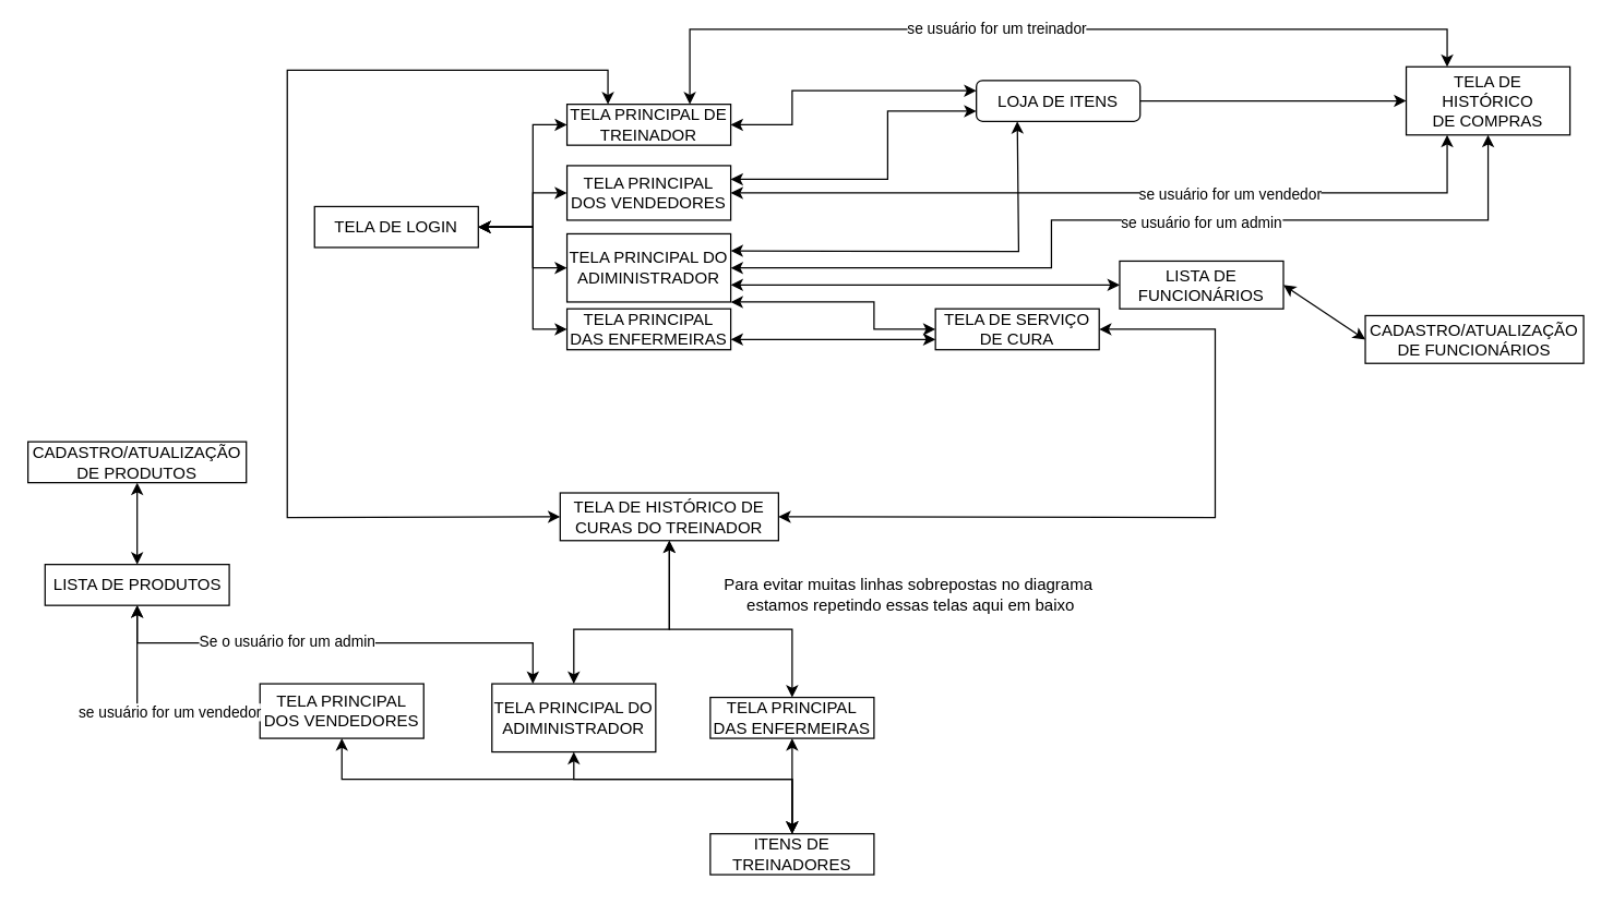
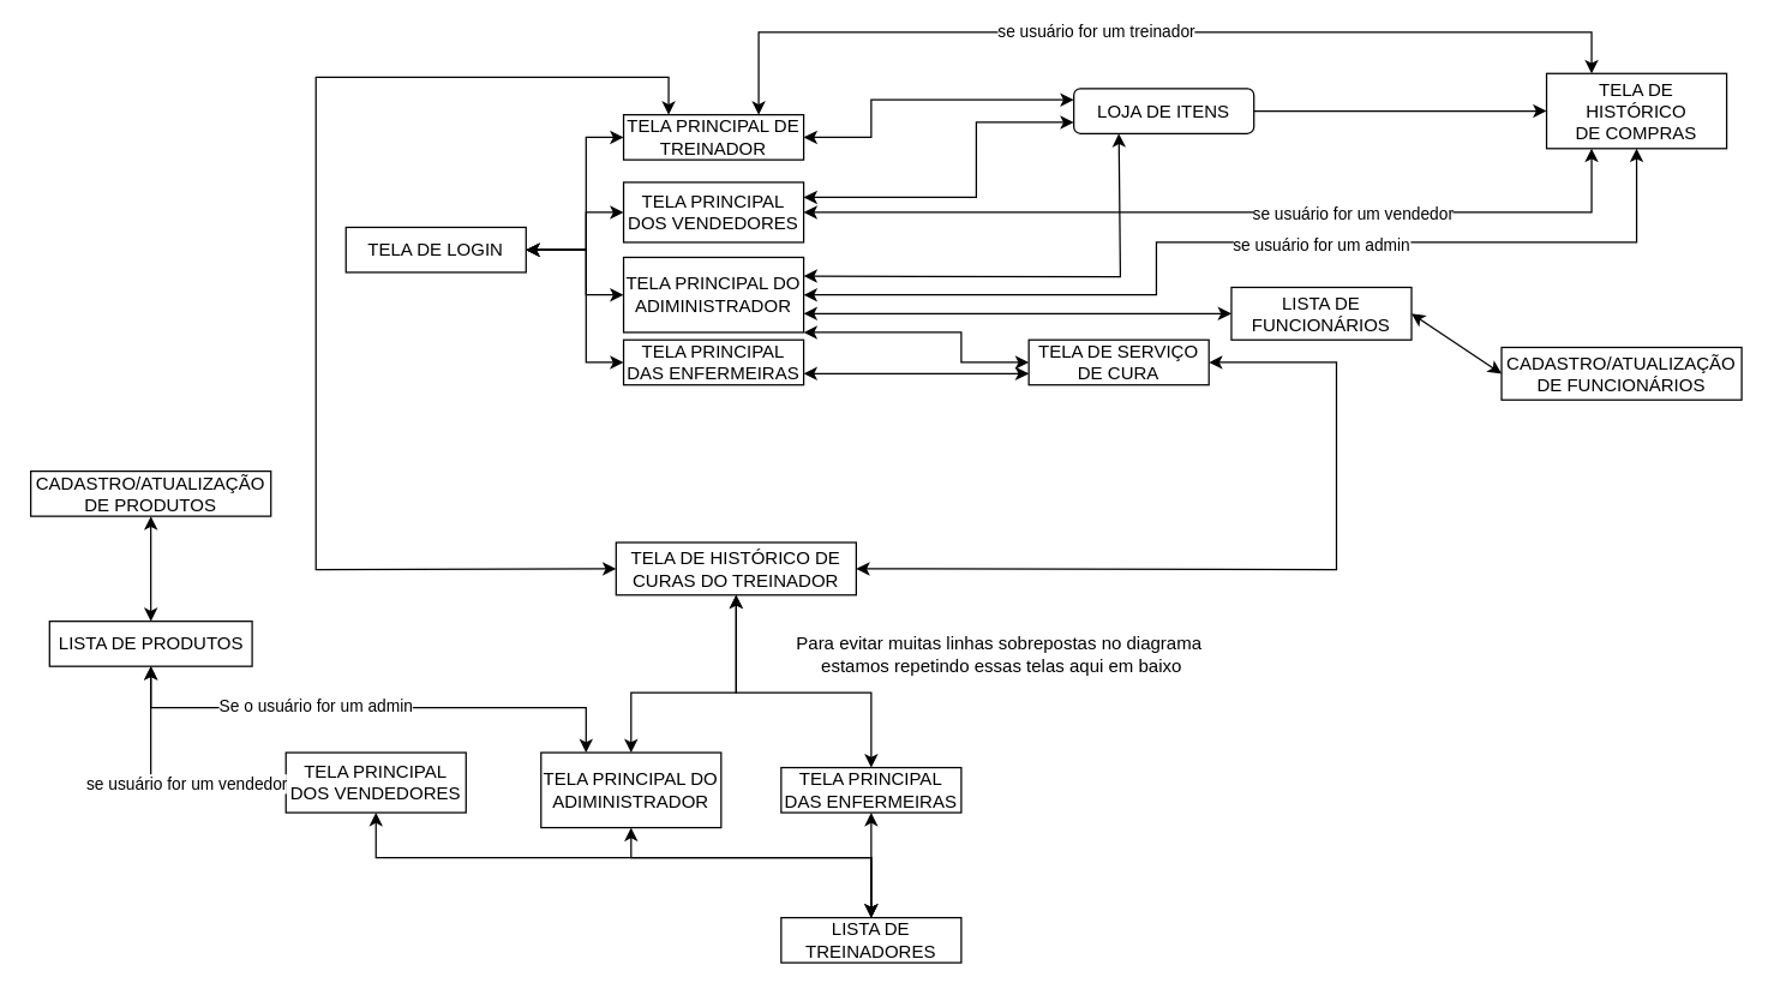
  <mxCell id="0" />
  <mxCell id="1" parent="0" />
  <mxCell id="2" value="TELA DE LOGIN" style="rounded=0;whiteSpace=wrap;html=1;" parent="1" vertex="1"><mxGeometry x="230" y="151" width="120" height="30" as="geometry" /></mxCell>
  <mxCell id="3" value="TELA PRINCIPAL DE TREINADOR" style="rounded=0;whiteSpace=wrap;html=1;" parent="1" vertex="1"><mxGeometry x="415" y="76" width="120" height="30" as="geometry" /></mxCell>
  <mxCell id="4" style="edgeStyle=orthogonalEdgeStyle;rounded=0;orthogonalLoop=1;jettySize=auto;html=1;exitX=1;exitY=0.25;exitDx=0;exitDy=0;startArrow=classic;startFill=1;entryX=0;entryY=0.75;entryDx=0;entryDy=0;" parent="1" source="5" target="10" edge="1"><mxGeometry relative="1" as="geometry"><Array as="points"><mxPoint x="650" y="131" /><mxPoint x="650" y="81" /></Array><mxPoint x="540" y="131" as="sourcePoint" /><mxPoint x="700" y="89" as="targetPoint" /></mxGeometry></mxCell>
  <mxCell id="5" value="TELA PRINCIPAL DOS VENDEDORES" style="rounded=0;whiteSpace=wrap;html=1;" parent="1" vertex="1"><mxGeometry x="415" y="121" width="120" height="40" as="geometry" /></mxCell>
  <mxCell id="6" value="TELA PRINCIPAL DO ADIMINISTRADOR" style="rounded=0;whiteSpace=wrap;html=1;" parent="1" vertex="1"><mxGeometry x="415" y="171" width="120" height="50" as="geometry" /></mxCell>
  <mxCell id="7" style="edgeStyle=orthogonalEdgeStyle;rounded=0;orthogonalLoop=1;jettySize=auto;html=1;exitX=1;exitY=0.75;exitDx=0;exitDy=0;entryX=0;entryY=0.75;entryDx=0;entryDy=0;startArrow=classic;startFill=1;" parent="1" source="8" target="15" edge="1"><mxGeometry relative="1" as="geometry" /></mxCell>
  <mxCell id="8" value="TELA PRINCIPAL DAS ENFERMEIRAS" style="rounded=0;whiteSpace=wrap;html=1;" parent="1" vertex="1"><mxGeometry x="415" y="226" width="120" height="30" as="geometry" /></mxCell>
  <mxCell id="9" style="edgeStyle=orthogonalEdgeStyle;rounded=0;orthogonalLoop=1;jettySize=auto;html=1;exitX=1;exitY=0.5;exitDx=0;exitDy=0;entryX=0;entryY=0.5;entryDx=0;entryDy=0;" parent="1" source="10" target="13" edge="1"><mxGeometry relative="1" as="geometry"><mxPoint x="875" y="88.5" as="targetPoint" /></mxGeometry></mxCell>
  <mxCell id="10" value="LOJA DE ITENS" style="whiteSpace=wrap;html=1;rounded=1;" parent="1" vertex="1"><mxGeometry x="715" y="58.5" width="120" height="30" as="geometry" /></mxCell>
  <mxCell id="11" style="edgeStyle=orthogonalEdgeStyle;rounded=0;orthogonalLoop=1;jettySize=auto;html=1;exitX=0.25;exitY=1;exitDx=0;exitDy=0;startArrow=classic;startFill=1;" parent="1" source="13" edge="1"><mxGeometry relative="1" as="geometry"><Array as="points"><mxPoint x="915" y="141" /><mxPoint x="535" y="141" /></Array><mxPoint x="925" y="101" as="sourcePoint" /><mxPoint x="535" y="141" as="targetPoint" /></mxGeometry></mxCell>
  <mxCell id="12" value="se usuário for um vendedor" style="edgeLabel;html=1;align=center;verticalAlign=middle;resizable=0;points=[];" parent="11" vertex="1" connectable="0"><mxGeometry x="0.337" relative="1" as="geometry"><mxPoint x="176.67" as="offset" /></mxGeometry></mxCell>
  <mxCell id="13" value="TELA DE HISTÓRICO&lt;br&gt;DE COMPRAS" style="rounded=0;whiteSpace=wrap;html=1;" parent="1" vertex="1"><mxGeometry x="1030" y="48.5" width="120" height="50" as="geometry" /></mxCell>
  <mxCell id="14" value="LISTA DE FUNCIONÁRIOS" style="rounded=0;whiteSpace=wrap;html=1;" parent="1" vertex="1"><mxGeometry x="820" y="191" width="120" height="35" as="geometry" /></mxCell>
  <mxCell id="15" value="TELA DE SERVIÇO DE CURA" style="rounded=0;whiteSpace=wrap;html=1;" parent="1" vertex="1"><mxGeometry x="685" y="226" width="120" height="30" as="geometry" /></mxCell>
  <mxCell id="16" value="TELA DE HISTÓRICO DE CURAS DO TREINADOR" style="rounded=0;whiteSpace=wrap;html=1;" parent="1" vertex="1"><mxGeometry x="410" y="361" width="160" height="35" as="geometry" /></mxCell>
  <mxCell id="17" value="" style="endArrow=classic;startArrow=classic;html=1;exitX=0.75;exitY=0;exitDx=0;exitDy=0;entryX=0.25;entryY=0;entryDx=0;entryDy=0;rounded=0;endFill=1;" parent="1" source="3" target="13" edge="1"><mxGeometry width="50" height="50" relative="1" as="geometry"><mxPoint x="580" y="61" as="sourcePoint" /><mxPoint x="940" y="21" as="targetPoint" /><Array as="points"><mxPoint x="505" y="21" /><mxPoint x="1060" y="21" /></Array></mxGeometry></mxCell>
  <mxCell id="18" value="" style="endArrow=classic;startArrow=classic;html=1;exitX=1;exitY=0.5;exitDx=0;exitDy=0;entryX=0;entryY=0.25;entryDx=0;entryDy=0;rounded=0;" parent="1" source="3" target="10" edge="1"><mxGeometry width="50" height="50" relative="1" as="geometry"><mxPoint x="580" y="111" as="sourcePoint" /><mxPoint x="630" y="61" as="targetPoint" /><Array as="points"><mxPoint x="580" y="91" /><mxPoint x="580" y="66" /></Array></mxGeometry></mxCell>
  <mxCell id="19" value="" style="endArrow=classic;startArrow=classic;html=1;exitX=1;exitY=0.5;exitDx=0;exitDy=0;rounded=0;entryX=0;entryY=0.5;entryDx=0;entryDy=0;" parent="1" source="2" target="3" edge="1"><mxGeometry width="50" height="50" relative="1" as="geometry"><mxPoint x="310" y="281" as="sourcePoint" /><mxPoint x="400" y="81" as="targetPoint" /><Array as="points"><mxPoint x="390" y="166" /><mxPoint x="390" y="91" /></Array></mxGeometry></mxCell>
  <mxCell id="20" value="" style="endArrow=classic;startArrow=classic;html=1;exitX=1;exitY=0.5;exitDx=0;exitDy=0;entryX=0;entryY=0.5;entryDx=0;entryDy=0;rounded=0;" parent="1" source="2" target="5" edge="1"><mxGeometry width="50" height="50" relative="1" as="geometry"><mxPoint x="360" y="161" as="sourcePoint" /><mxPoint x="410" y="111" as="targetPoint" /><Array as="points"><mxPoint x="390" y="166" /><mxPoint x="390" y="141" /></Array></mxGeometry></mxCell>
  <mxCell id="21" value="" style="endArrow=classic;startArrow=classic;html=1;exitX=1;exitY=0.5;exitDx=0;exitDy=0;entryX=0;entryY=0.5;entryDx=0;entryDy=0;rounded=0;" parent="1" source="2" target="6" edge="1"><mxGeometry width="50" height="50" relative="1" as="geometry"><mxPoint x="360" y="221" as="sourcePoint" /><mxPoint x="410" y="171" as="targetPoint" /><Array as="points"><mxPoint x="390" y="166" /><mxPoint x="390" y="196" /></Array></mxGeometry></mxCell>
  <mxCell id="22" value="" style="endArrow=classic;startArrow=classic;html=1;exitX=1;exitY=0.5;exitDx=0;exitDy=0;entryX=0;entryY=0.5;entryDx=0;entryDy=0;rounded=0;" parent="1" source="2" target="8" edge="1"><mxGeometry width="50" height="50" relative="1" as="geometry"><mxPoint x="370" y="251" as="sourcePoint" /><mxPoint x="420" y="201" as="targetPoint" /><Array as="points"><mxPoint x="390" y="166" /><mxPoint x="390" y="241" /></Array></mxGeometry></mxCell>
  <mxCell id="23" value="" style="endArrow=classic;startArrow=classic;html=1;exitX=0;exitY=0.5;exitDx=0;exitDy=0;rounded=0;entryX=0.25;entryY=0;entryDx=0;entryDy=0;" parent="1" source="16" target="3" edge="1"><mxGeometry width="50" height="50" relative="1" as="geometry"><mxPoint x="210" y="301" as="sourcePoint" /><mxPoint x="460" y="51" as="targetPoint" /><Array as="points"><mxPoint x="210" y="379" /><mxPoint x="210" y="51" /><mxPoint x="445" y="51" /></Array></mxGeometry></mxCell>
  <mxCell id="24" value="se usuário for um treinador" style="edgeLabel;html=1;align=center;verticalAlign=middle;resizable=0;points=[];" parent="1" vertex="1" connectable="0"><mxGeometry x="729.997" y="20.996" as="geometry" /></mxCell>
  <mxCell id="25" value="" style="endArrow=classic;startArrow=classic;html=1;exitX=1;exitY=0.75;exitDx=0;exitDy=0;entryX=0;entryY=0.5;entryDx=0;entryDy=0;rounded=0;" parent="1" source="6" target="14" edge="1"><mxGeometry width="50" height="50" relative="1" as="geometry"><mxPoint x="640" y="221" as="sourcePoint" /><mxPoint x="690" y="171" as="targetPoint" /><Array as="points" /></mxGeometry></mxCell>
  <mxCell id="26" value="" style="endArrow=classic;startArrow=classic;html=1;strokeColor=#000000;exitX=1;exitY=0.5;exitDx=0;exitDy=0;rounded=0;entryX=1;entryY=0.5;entryDx=0;entryDy=0;" parent="1" source="16" target="15" edge="1"><mxGeometry width="50" height="50" relative="1" as="geometry"><mxPoint x="750" y="391" as="sourcePoint" /><mxPoint x="900" y="281" as="targetPoint" /><Array as="points"><mxPoint x="890" y="379" /><mxPoint x="890" y="241" /></Array></mxGeometry></mxCell>
  <mxCell id="27" value="" style="endArrow=classic;startArrow=classic;html=1;strokeColor=#000000;exitX=1;exitY=1;exitDx=0;exitDy=0;entryX=0;entryY=0.5;entryDx=0;entryDy=0;rounded=0;" parent="1" source="6" target="15" edge="1"><mxGeometry width="50" height="50" relative="1" as="geometry"><mxPoint x="620" y="241" as="sourcePoint" /><mxPoint x="670" y="191" as="targetPoint" /><Array as="points"><mxPoint x="640" y="221" /><mxPoint x="640" y="241" /></Array></mxGeometry></mxCell>
  <mxCell id="28" value="" style="endArrow=classic;startArrow=classic;html=1;strokeColor=#000000;rounded=0;exitX=1;exitY=0.25;exitDx=0;exitDy=0;entryX=0.25;entryY=1;entryDx=0;entryDy=0;" parent="1" source="6" target="10" edge="1"><mxGeometry width="50" height="50" relative="1" as="geometry"><mxPoint x="535" y="209" as="sourcePoint" /><mxPoint x="766" y="121" as="targetPoint" /><Array as="points"><mxPoint x="746" y="184" /></Array></mxGeometry></mxCell>
  <mxCell id="29" value="" style="endArrow=classic;startArrow=classic;html=1;strokeColor=#000000;exitX=1;exitY=0.5;exitDx=0;exitDy=0;rounded=0;entryX=0.5;entryY=1;entryDx=0;entryDy=0;endFill=1;" parent="1" source="6" target="13" edge="1"><mxGeometry width="50" height="50" relative="1" as="geometry"><mxPoint x="660" y="191" as="sourcePoint" /><mxPoint x="960" y="121" as="targetPoint" /><Array as="points"><mxPoint x="770" y="196" /><mxPoint x="770" y="161" /><mxPoint x="1090" y="161" /></Array></mxGeometry></mxCell>
  <mxCell id="30" value="se usuário for um admin" style="edgeLabel;html=1;align=center;verticalAlign=middle;resizable=0;points=[];" parent="1" vertex="1" connectable="0"><mxGeometry x="919.997" y="160.996" as="geometry"><mxPoint x="-40" y="2" as="offset" /></mxGeometry></mxCell>
  <mxCell id="31" value="CADASTRO/ATUALIZAÇÃO DE FUNCIONÁRIOS" style="rounded=0;whiteSpace=wrap;html=1;" parent="1" vertex="1"><mxGeometry x="1000" y="231" width="160" height="35" as="geometry" /></mxCell>
  <mxCell id="32" value="" style="endArrow=classic;startArrow=classic;html=1;exitX=1;exitY=0.5;exitDx=0;exitDy=0;entryX=0;entryY=0.5;entryDx=0;entryDy=0;rounded=0;" parent="1" source="14" target="31" edge="1"><mxGeometry width="50" height="50" relative="1" as="geometry"><mxPoint x="1080" y="241" as="sourcePoint" /><mxPoint x="1130" y="191" as="targetPoint" /><Array as="points" /></mxGeometry></mxCell>
  <mxCell id="33" style="edgeStyle=orthogonalEdgeStyle;rounded=0;orthogonalLoop=1;jettySize=auto;html=1;entryX=0.5;entryY=0;entryDx=0;entryDy=0;startArrow=classic;startFill=1;endArrow=classic;endFill=1;" parent="1" source="34" target="40" edge="1"><mxGeometry relative="1" as="geometry"><Array as="points"><mxPoint x="420" y="571" /><mxPoint x="580" y="571" /></Array></mxGeometry></mxCell>
  <mxCell id="34" value="TELA PRINCIPAL DO ADIMINISTRADOR" style="rounded=0;whiteSpace=wrap;html=1;" parent="1" vertex="1"><mxGeometry x="360" y="501" width="120" height="50" as="geometry" /></mxCell>
  <mxCell id="35" style="edgeStyle=orthogonalEdgeStyle;rounded=0;orthogonalLoop=1;jettySize=auto;html=1;entryX=0.5;entryY=0;entryDx=0;entryDy=0;startArrow=classic;startFill=1;endArrow=classic;endFill=1;" parent="1" source="36" target="40" edge="1"><mxGeometry relative="1" as="geometry" /></mxCell>
  <mxCell id="36" value="TELA PRINCIPAL DAS ENFERMEIRAS" style="rounded=0;whiteSpace=wrap;html=1;" parent="1" vertex="1"><mxGeometry x="520" y="511" width="120" height="30" as="geometry" /></mxCell>
  <mxCell id="37" value="" style="endArrow=classic;startArrow=classic;html=1;exitX=0.5;exitY=0;exitDx=0;exitDy=0;entryX=0.5;entryY=1;entryDx=0;entryDy=0;rounded=0;" parent="1" source="34" target="16" edge="1"><mxGeometry width="50" height="50" relative="1" as="geometry"><mxPoint x="460" y="491" as="sourcePoint" /><mxPoint x="510" y="441" as="targetPoint" /><Array as="points"><mxPoint x="420" y="461" /><mxPoint x="490" y="461" /></Array></mxGeometry></mxCell>
  <mxCell id="38" value="" style="endArrow=classic;startArrow=classic;html=1;entryX=0.5;entryY=1;entryDx=0;entryDy=0;exitX=0.5;exitY=0;exitDx=0;exitDy=0;rounded=0;" parent="1" source="36" target="16" edge="1"><mxGeometry width="50" height="50" relative="1" as="geometry"><mxPoint x="590" y="501" as="sourcePoint" /><mxPoint x="640" y="451" as="targetPoint" /><Array as="points"><mxPoint x="580" y="461" /><mxPoint x="490" y="461" /></Array></mxGeometry></mxCell>
  <mxCell id="39" value="Para evitar muitas linhas sobrepostas no diagrama&lt;br&gt;&amp;nbsp;estamos repetindo essas telas aqui em baixo" style="text;html=1;align=center;verticalAlign=middle;resizable=0;points=[];autosize=1;" parent="1" vertex="1"><mxGeometry x="520" y="421" width="290" height="30" as="geometry" /></mxCell>
- <mxCell id="40" value="ITENS DE TREINADORES" style="rounded=0;whiteSpace=wrap;html=1;" parent="1" vertex="1"><mxGeometry x="520" y="611" width="120" height="30" as="geometry" /></mxCell>
+ <mxCell id="40" value="LISTA DE TREINADORES" style="rounded=0;whiteSpace=wrap;html=1;" parent="1" vertex="1"><mxGeometry x="520" y="611" width="120" height="30" as="geometry" /></mxCell>
  <mxCell id="41" style="edgeStyle=orthogonalEdgeStyle;rounded=0;orthogonalLoop=1;jettySize=auto;html=1;entryX=0.5;entryY=0;entryDx=0;entryDy=0;startArrow=classic;startFill=1;endArrow=classic;endFill=1;" parent="1" source="42" target="40" edge="1"><mxGeometry relative="1" as="geometry"><Array as="points"><mxPoint x="250" y="571" /><mxPoint x="580" y="571" /></Array></mxGeometry></mxCell>
  <mxCell id="42" value="TELA PRINCIPAL DOS VENDEDORES" style="rounded=0;whiteSpace=wrap;html=1;" parent="1" vertex="1"><mxGeometry x="190" y="501" width="120" height="40" as="geometry" /></mxCell>
  <mxCell id="43" value="LISTA DE PRODUTOS" style="rounded=0;whiteSpace=wrap;html=1;" parent="1" vertex="1"><mxGeometry x="32.5" y="413.5" width="135" height="30" as="geometry" /></mxCell>
- <mxCell id="44" value="CADASTRO/ATUALIZAÇÃO DE PRODUTOS" style="rounded=0;whiteSpace=wrap;html=1;" parent="1" vertex="1"><mxGeometry x="20" y="323.5" width="160" height="30" as="geometry" /></mxCell>
+ <mxCell id="44" value="CADASTRO/ATUALIZAÇÃO DE PRODUTOS" style="rounded=0;whiteSpace=wrap;html=1;" parent="1" vertex="1"><mxGeometry x="20" y="313.5" width="160" height="30" as="geometry" /></mxCell>
  <mxCell id="45" value="" style="endArrow=classic;startArrow=classic;html=1;exitX=0.5;exitY=0;exitDx=0;exitDy=0;entryX=0.5;entryY=1;entryDx=0;entryDy=0;" parent="1" source="43" target="44" edge="1"><mxGeometry width="50" height="50" relative="1" as="geometry"><mxPoint x="82.5" y="561" as="sourcePoint" /><mxPoint x="132.5" y="511" as="targetPoint" /></mxGeometry></mxCell>
  <mxCell id="46" value="" style="endArrow=classic;startArrow=classic;html=1;entryX=0.5;entryY=1;entryDx=0;entryDy=0;exitX=0;exitY=0.5;exitDx=0;exitDy=0;rounded=0;" parent="1" source="42" target="43" edge="1"><mxGeometry width="50" height="50" relative="1" as="geometry"><mxPoint x="90" y="561" as="sourcePoint" /><mxPoint x="140" y="511" as="targetPoint" /><Array as="points"><mxPoint x="100" y="521" /></Array></mxGeometry></mxCell>
  <mxCell id="47" value="se usuário for um vendedor" style="edgeLabel;html=1;align=center;verticalAlign=middle;resizable=0;points=[];" parent="46" vertex="1" connectable="0"><mxGeometry x="0.071" y="-23" relative="1" as="geometry"><mxPoint as="offset" /></mxGeometry></mxCell>
  <mxCell id="48" value="" style="endArrow=classic;startArrow=classic;html=1;entryX=0.5;entryY=1;entryDx=0;entryDy=0;exitX=0.25;exitY=0;exitDx=0;exitDy=0;rounded=0;" parent="1" source="34" target="43" edge="1"><mxGeometry width="50" height="50" relative="1" as="geometry"><mxPoint x="250" y="501" as="sourcePoint" /><mxPoint x="300" y="451" as="targetPoint" /><Array as="points"><mxPoint x="390" y="471" /><mxPoint x="100" y="471" /></Array></mxGeometry></mxCell>
  <mxCell id="49" value="Se o usuário for um admin" style="edgeLabel;html=1;align=center;verticalAlign=middle;resizable=0;points=[];" parent="48" vertex="1" connectable="0"><mxGeometry x="0.216" y="-2" relative="1" as="geometry"><mxPoint as="offset" /></mxGeometry></mxCell>
